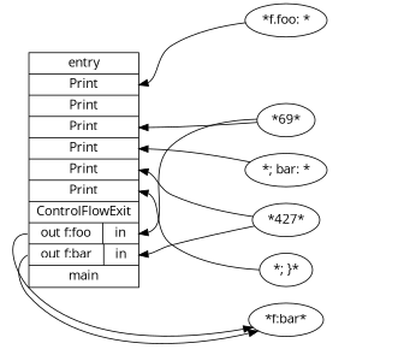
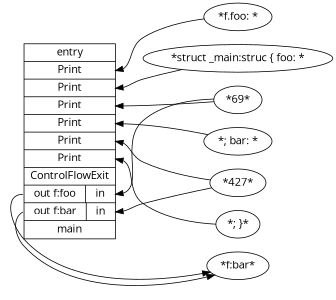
  digraph {
    fontname="Open Sans"
    rankdir=LR
    node [fontname="Open Sans"]
    edge [constraint=false fontname="Open Sans"]
    n1 [label="*f:bar*"]
    n2 [label="<start>entry|<op0>Print|<op1>Print|<op2>Print|<op3>Print|<op4>Print|<op5>Print|<op6>ControlFlowExit|{<gsb7>out f:foo|<op7>in}|{<gsb8>out f:bar|<op8>in}|<end>main" shape=record]
    n3 [label="*f.foo: *"]
+   n4 [label="*struct _main:struc { foo: *"]
    n5 [label="*69*"]
    n6 [label="*; bar: *"]
    n7 [label="*427*"]
    n8 [label="*; }*"]
    n2 -> n1 [headport=foo tailport=gsb7]
    n2 -> n1 [headport=bar tailport=gsb8]
    n2 -> n1 [constraint=true style=invis weight=100]
    n2 -> n3 [constraint=true style=invis weight=100]
+   n2 -> n4 [constraint=true style=invis weight=100]
    n2 -> n5 [constraint=true style=invis weight=100]
    n2 -> n6 [constraint=true style=invis weight=100]
    n2 -> n7 [constraint=true style=invis weight=100]
    n2 -> n8 [constraint=true style=invis weight=100]
    n3 -> n2 [headport=op0]
+   n4 -> n2 [headport=op1]
    n5 -> n2 [headport=op2]
    n5 -> n2 [headport=op7]
    n6 -> n2 [headport=op3]
    n7 -> n2 [headport=op4]
    n7 -> n2 [headport=op8]
    n8 -> n2 [headport=op5]
  }
